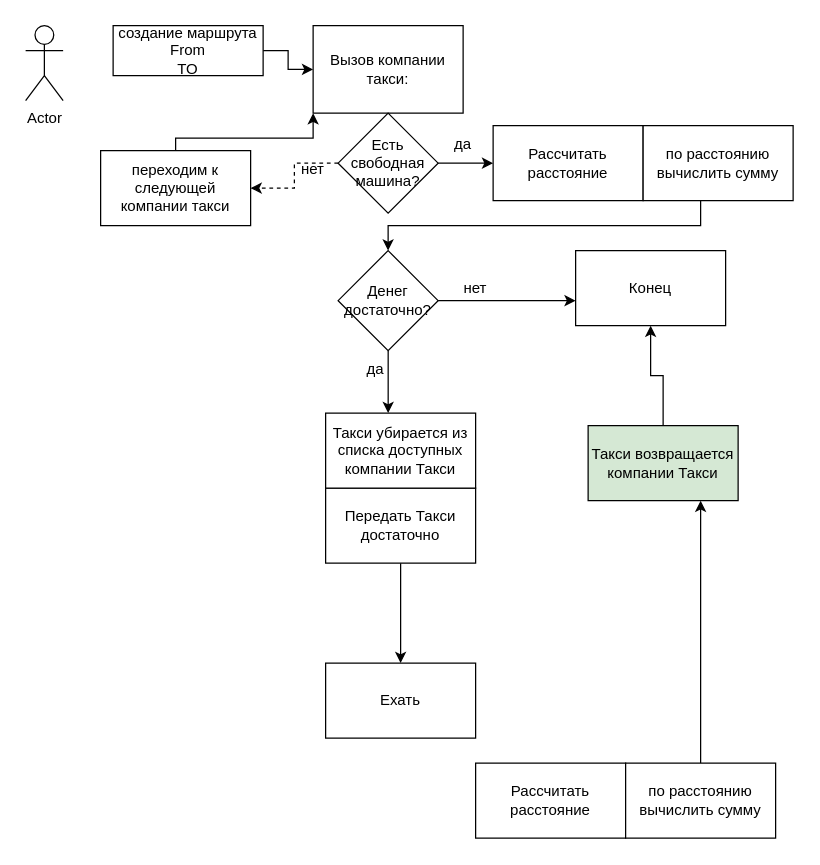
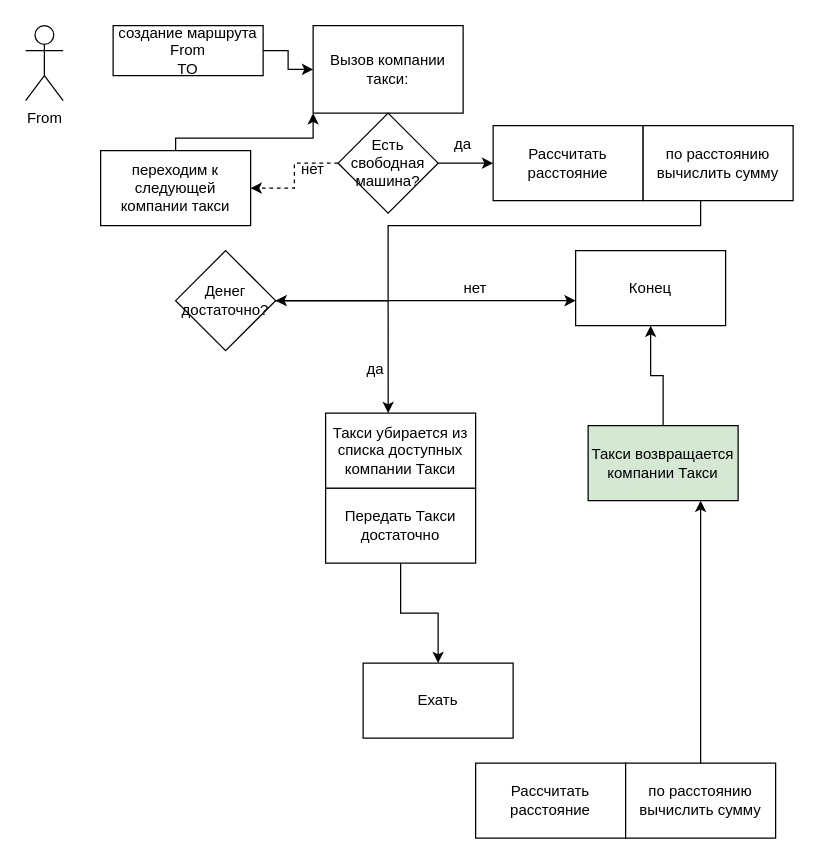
  <mxCell id="0" />
  <mxCell id="1" parent="0" />
- <mxCell id="2" value="Actor" style="shape=umlActor;verticalLabelPosition=bottom;verticalAlign=top;html=1;outlineConnect=0;" vertex="1" parent="1"><mxGeometry x="20" y="20" width="30" height="60" as="geometry" /></mxCell>
+ <mxCell id="2" value="From" style="shape=umlActor;verticalLabelPosition=bottom;verticalAlign=top;html=1;outlineConnect=0;" vertex="1" parent="1"><mxGeometry x="20" y="20" width="30" height="60" as="geometry" /></mxCell>
  <mxCell id="3" style="edgeStyle=orthogonalEdgeStyle;rounded=0;orthogonalLoop=1;jettySize=auto;html=1;entryX=0;entryY=0.5;entryDx=0;entryDy=0;" edge="1" parent="1" source="4" target="5"><mxGeometry relative="1" as="geometry" /></mxCell>
  <mxCell id="4" value="создание маршрута&lt;br&gt;From&lt;br&gt;TO" style="rounded=0;whiteSpace=wrap;html=1;" vertex="1" parent="1"><mxGeometry x="90" y="20" width="120" height="40" as="geometry" /></mxCell>
  <mxCell id="5" value="Вызов компании такси:" style="rounded=0;whiteSpace=wrap;html=1;" vertex="1" parent="1"><mxGeometry x="250" y="20" width="120" height="70" as="geometry" /></mxCell>
  <mxCell id="6" style="edgeStyle=orthogonalEdgeStyle;rounded=0;orthogonalLoop=1;jettySize=auto;html=1;entryX=1;entryY=0.5;entryDx=0;entryDy=0;dashed=1;" edge="1" parent="1" source="8" target="20"><mxGeometry relative="1" as="geometry" /></mxCell>
  <mxCell id="7" style="edgeStyle=orthogonalEdgeStyle;rounded=0;orthogonalLoop=1;jettySize=auto;html=1;entryX=0;entryY=0.5;entryDx=0;entryDy=0;" edge="1" parent="1" source="8" target="25"><mxGeometry relative="1" as="geometry" /></mxCell>
  <mxCell id="8" value="Есть свободная машина?" style="rhombus;whiteSpace=wrap;html=1;" vertex="1" parent="1"><mxGeometry x="270" y="90" width="80" height="80" as="geometry" /></mxCell>
  <mxCell id="9" value="Конец" style="rounded=0;whiteSpace=wrap;html=1;" vertex="1" parent="1"><mxGeometry x="460" y="200" width="120" height="60" as="geometry" /></mxCell>
  <mxCell id="10" style="edgeStyle=orthogonalEdgeStyle;rounded=0;orthogonalLoop=1;jettySize=auto;html=1;entryX=0.5;entryY=0;entryDx=0;entryDy=0;" edge="1" parent="1" source="11" target="12"><mxGeometry relative="1" as="geometry" /></mxCell>
  <mxCell id="11" value="Передать Такси достаточно" style="rounded=0;whiteSpace=wrap;html=1;" vertex="1" parent="1"><mxGeometry x="260" y="390" width="120" height="60" as="geometry" /></mxCell>
- <mxCell id="12" value="Ехать" style="rounded=0;whiteSpace=wrap;html=1;" vertex="1" parent="1"><mxGeometry x="260" y="530" width="120" height="60" as="geometry" /></mxCell>
+ <mxCell id="12" value="Ехать" style="rounded=0;whiteSpace=wrap;html=1;" vertex="1" parent="1"><mxGeometry x="290" y="530" width="120" height="60" as="geometry" /></mxCell>
  <mxCell id="13" value="Рассчитать расстояние" style="rounded=0;whiteSpace=wrap;html=1;" vertex="1" parent="1"><mxGeometry x="380" y="610" width="120" height="60" as="geometry" /></mxCell>
  <mxCell id="14" style="edgeStyle=orthogonalEdgeStyle;rounded=0;orthogonalLoop=1;jettySize=auto;html=1;entryX=0.75;entryY=1;entryDx=0;entryDy=0;" edge="1" parent="1" source="15" target="17"><mxGeometry relative="1" as="geometry" /></mxCell>
  <mxCell id="15" value="по расстоянию вычислить сумму" style="rounded=0;whiteSpace=wrap;html=1;" vertex="1" parent="1"><mxGeometry x="500" y="610" width="120" height="60" as="geometry" /></mxCell>
  <mxCell id="16" style="edgeStyle=orthogonalEdgeStyle;rounded=0;orthogonalLoop=1;jettySize=auto;html=1;entryX=0.5;entryY=1;entryDx=0;entryDy=0;" edge="1" parent="1" source="17" target="9"><mxGeometry relative="1" as="geometry" /></mxCell>
  <mxCell id="17" value="Такси возвращается компании Такси" style="rounded=0;whiteSpace=wrap;html=1;fillColor=#d5e8d4;" vertex="1" parent="1"><mxGeometry x="470" y="340" width="120" height="60" as="geometry" /></mxCell>
  <mxCell id="18" value="Такси убирается из списка доступных компании Такси" style="rounded=0;whiteSpace=wrap;html=1;" vertex="1" parent="1"><mxGeometry x="260" y="330" width="120" height="60" as="geometry" /></mxCell>
  <mxCell id="19" style="edgeStyle=orthogonalEdgeStyle;rounded=0;orthogonalLoop=1;jettySize=auto;html=1;entryX=0;entryY=1;entryDx=0;entryDy=0;" edge="1" parent="1" source="20" target="5"><mxGeometry relative="1" as="geometry"><Array as="points"><mxPoint x="140" y="110" /><mxPoint x="250" y="110" /></Array></mxGeometry></mxCell>
  <mxCell id="20" value="переходим к следующей компании такси" style="rounded=0;whiteSpace=wrap;html=1;" vertex="1" parent="1"><mxGeometry x="80" y="120" width="120" height="60" as="geometry" /></mxCell>
  <mxCell id="21" style="edgeStyle=orthogonalEdgeStyle;rounded=0;orthogonalLoop=1;jettySize=auto;html=1;" edge="1" parent="1" source="23"><mxGeometry relative="1" as="geometry"><mxPoint x="460" y="240" as="targetPoint" /></mxGeometry></mxCell>
  <mxCell id="22" style="edgeStyle=orthogonalEdgeStyle;rounded=0;orthogonalLoop=1;jettySize=auto;html=1;entryX=0.417;entryY=0;entryDx=0;entryDy=0;entryPerimeter=0;" edge="1" parent="1" source="23" target="18"><mxGeometry relative="1" as="geometry" /></mxCell>
- <mxCell id="23" value="Денег достаточно?" style="rhombus;whiteSpace=wrap;html=1;" vertex="1" parent="1"><mxGeometry x="270" y="200" width="80" height="80" as="geometry" /></mxCell>
+ <mxCell id="23" value="Денег достаточно?" style="rhombus;whiteSpace=wrap;html=1;" vertex="1" parent="1"><mxGeometry x="140" y="200" width="80" height="80" as="geometry" /></mxCell>
  <mxCell id="24" style="edgeStyle=orthogonalEdgeStyle;rounded=0;orthogonalLoop=1;jettySize=auto;html=1;" edge="1" parent="1" source="25" target="23"><mxGeometry relative="1" as="geometry"><Array as="points"><mxPoint x="560" y="130" /><mxPoint x="560" y="180" /><mxPoint x="310" y="180" /></Array></mxGeometry></mxCell>
  <mxCell id="25" value="Рассчитать расстояние" style="rounded=0;whiteSpace=wrap;html=1;" vertex="1" parent="1"><mxGeometry x="394" y="100" width="120" height="60" as="geometry" /></mxCell>
  <mxCell id="26" value="да" style="text;html=1;strokeColor=none;fillColor=none;align=center;verticalAlign=middle;whiteSpace=wrap;rounded=0;" vertex="1" parent="1"><mxGeometry x="270" y="280" width="60" height="30" as="geometry" /></mxCell>
  <mxCell id="27" value="нет" style="text;html=1;strokeColor=none;fillColor=none;align=center;verticalAlign=middle;whiteSpace=wrap;rounded=0;" vertex="1" parent="1"><mxGeometry x="350" y="215" width="60" height="30" as="geometry" /></mxCell>
  <mxCell id="28" value="да" style="text;html=1;strokeColor=none;fillColor=none;align=center;verticalAlign=middle;whiteSpace=wrap;rounded=0;" vertex="1" parent="1"><mxGeometry x="340" y="100" width="60" height="30" as="geometry" /></mxCell>
  <mxCell id="29" value="нет" style="text;html=1;strokeColor=none;fillColor=none;align=center;verticalAlign=middle;whiteSpace=wrap;rounded=0;" vertex="1" parent="1"><mxGeometry x="220" y="120" width="60" height="30" as="geometry" /></mxCell>
  <mxCell id="30" value="по расстоянию вычислить сумму" style="rounded=0;whiteSpace=wrap;html=1;" vertex="1" parent="1"><mxGeometry x="514" y="100" width="120" height="60" as="geometry" /></mxCell>
